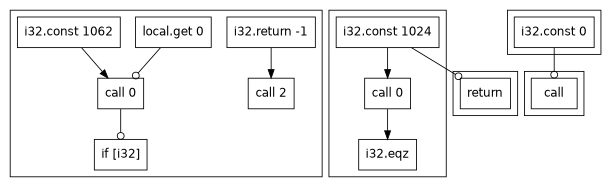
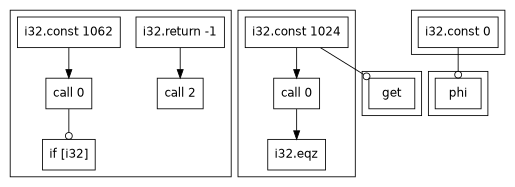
  strict digraph {
    fontname="DejaVu Sans"
    node [fontname="DejaVu Sans" shape=box]
    edge [arrowhead=odot fontname="DejaVu Sans"]
-   n1 [label="local.get 0"]
    n2 [label="call 0"]
    n3 [label="call 2"]
    n4 [label="i32.return -1"]
    n5 [label="i32.const 1062"]
    n6 [label="if [i32]"]
-   n7 [label=return]
+   n7 [label=get]
    n8 [label="i32.const 0"]
-   n9 [label=call]
+   n9 [label=phi]
    n10 [label="i32.const 1024"]
    n11 [label="call 0"]
    n12 [label="i32.eqz"]
    subgraph cluster_1 {
-     n1
      n2
      n3
      n4
      n5
      n6
    }
    subgraph cluster_2 {
      n7
    }
    subgraph cluster_3 {
      n8
    }
    subgraph cluster_4 {
      n9
    }
    subgraph cluster_5 {
      n10
      n11
      n12
    }
-   n1 -> n2
    n2 -> n6
    n4 -> n3 [arrowhead=normal]
    n5 -> n2 [arrowhead=normal]
    n8 -> n9
    n10 -> n7
    n10 -> n11 [arrowhead=normal]
    n11 -> n12 [arrowhead=normal]
  }
